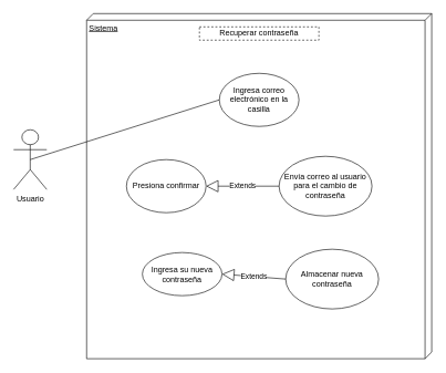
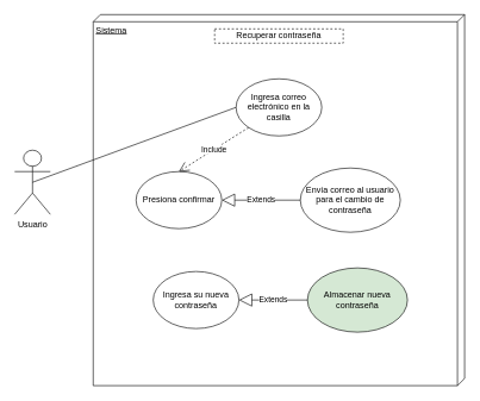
  <mxCell id="0" />
  <mxCell id="1" parent="0" />
  <mxCell id="2" value="Sistema" style="verticalAlign=top;align=left;spacingTop=8;spacingLeft=2;spacingRight=12;shape=cube;size=10;direction=south;fontStyle=4;html=1;whiteSpace=wrap;" parent="1" vertex="1"><mxGeometry x="130" y="20" width="520" height="520" as="geometry" /></mxCell>
- <mxCell id="3" value="Usuario" style="shape=umlActor;verticalLabelPosition=bottom;verticalAlign=top;html=1;" parent="1" vertex="1"><mxGeometry x="20" y="195" width="50" height="90" as="geometry" /></mxCell>
+ <mxCell id="3" value="Usuario" style="shape=umlActor;verticalLabelPosition=bottom;verticalAlign=top;html=1;" parent="1" vertex="1"><mxGeometry x="20" y="210" width="50" height="90" as="geometry" /></mxCell>
  <mxCell id="4" value="Ingresa correo electrónico en la casilla" style="ellipse;whiteSpace=wrap;html=1;" parent="1" vertex="1"><mxGeometry x="330" y="110" width="120" height="80" as="geometry" /></mxCell>
  <mxCell id="5" value="Recuperar contraseña" style="rounded=0;whiteSpace=wrap;html=1;dashed=1;" parent="1" vertex="1"><mxGeometry x="300" y="40" width="180" height="20" as="geometry" /></mxCell>
  <mxCell id="6" value="Envía correo al usuario para el cambio de contraseña" style="ellipse;whiteSpace=wrap;html=1;" parent="1" vertex="1"><mxGeometry x="420" y="235" width="140" height="90" as="geometry" /></mxCell>
  <mxCell id="7" value="Presiona confirmar" style="ellipse;whiteSpace=wrap;html=1;" parent="1" vertex="1"><mxGeometry x="190" y="240" width="120" height="80" as="geometry" /></mxCell>
- <mxCell id="8" value="Ingresa su nueva contraseña" style="ellipse;whiteSpace=wrap;html=1;" parent="1" vertex="1"><mxGeometry x="214" y="380" width="120" height="65" as="geometry" /></mxCell>
- <mxCell id="9" value="Almacenar nueva contraseña" style="ellipse;whiteSpace=wrap;html=1;" parent="1" vertex="1"><mxGeometry x="430" y="375" width="140" height="90" as="geometry" /></mxCell>
+ <mxCell id="8" value="Ingresa su nueva contraseña" style="ellipse;whiteSpace=wrap;html=1;" parent="1" vertex="1"><mxGeometry x="214" y="380" width="120" height="80" as="geometry" /></mxCell>
+ <mxCell id="9" value="Almacenar nueva contraseña" style="ellipse;whiteSpace=wrap;html=1;fillColor=#d5e8d4;" parent="1" vertex="1"><mxGeometry x="430" y="375" width="140" height="90" as="geometry" /></mxCell>
  <mxCell id="10" value="" style="endArrow=none;html=1;rounded=0;exitX=0.5;exitY=0.5;exitDx=0;exitDy=0;exitPerimeter=0;entryX=0;entryY=0.5;entryDx=0;entryDy=0;" parent="1" source="3" target="4" edge="1"><mxGeometry width="50" height="50" relative="1" as="geometry"><mxPoint x="650" y="210" as="sourcePoint" /><mxPoint x="700" y="160" as="targetPoint" /></mxGeometry></mxCell>
+ <mxCell id="11" value="Include" style="endArrow=open;endSize=12;dashed=1;html=1;rounded=0;exitX=0;exitY=1;exitDx=0;exitDy=0;entryX=0.5;entryY=0;entryDx=0;entryDy=0;" parent="1" source="4" target="7" edge="1"><mxGeometry width="160" relative="1" as="geometry"><mxPoint x="330" y="192" as="sourcePoint" /><mxPoint x="403" y="318" as="targetPoint" /></mxGeometry></mxCell>
  <mxCell id="12" value="Extends" style="endArrow=block;endSize=16;endFill=0;html=1;rounded=0;entryX=1;entryY=0.5;entryDx=0;entryDy=0;exitX=0;exitY=0.5;exitDx=0;exitDy=0;" parent="1" source="6" target="7" edge="1"><mxGeometry width="160" relative="1" as="geometry"><mxPoint x="480" y="190" as="sourcePoint" /><mxPoint x="374" y="190" as="targetPoint" /></mxGeometry></mxCell>
  <mxCell id="13" value="Extends" style="endArrow=block;endSize=16;endFill=0;html=1;rounded=0;entryX=1;entryY=0.5;entryDx=0;entryDy=0;exitX=0;exitY=0.5;exitDx=0;exitDy=0;" parent="1" source="9" target="8" edge="1"><mxGeometry width="160" relative="1" as="geometry"><mxPoint x="440" y="400" as="sourcePoint" /><mxPoint x="330" y="400" as="targetPoint" /></mxGeometry></mxCell>
